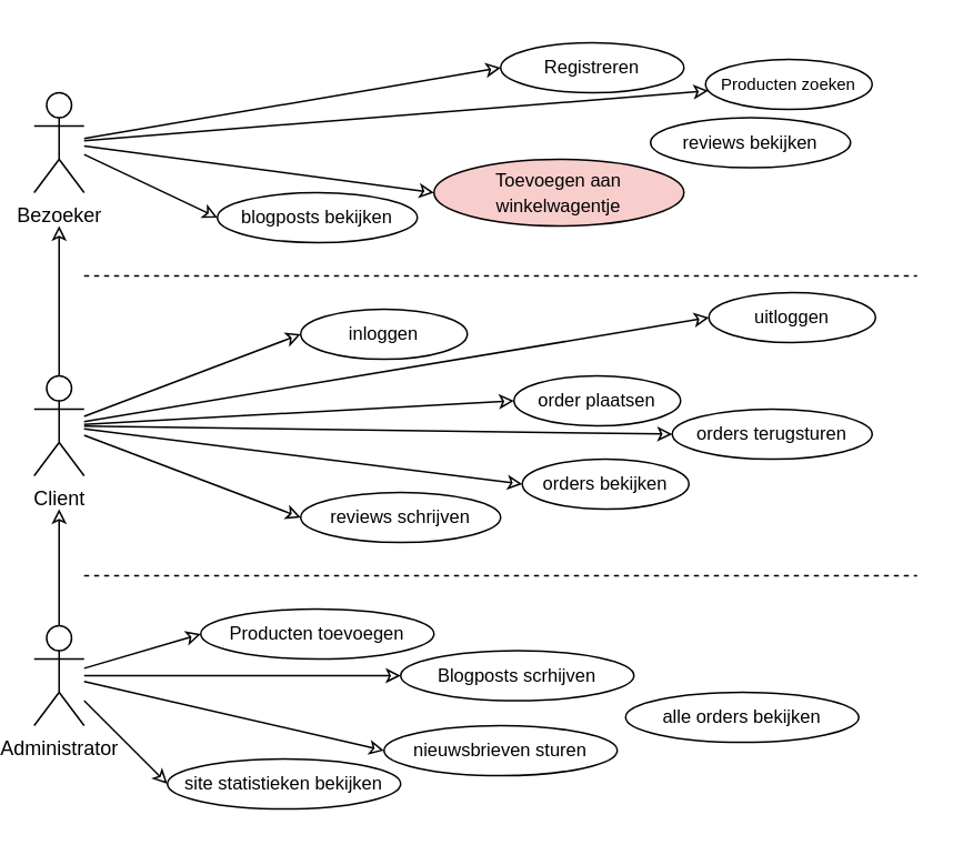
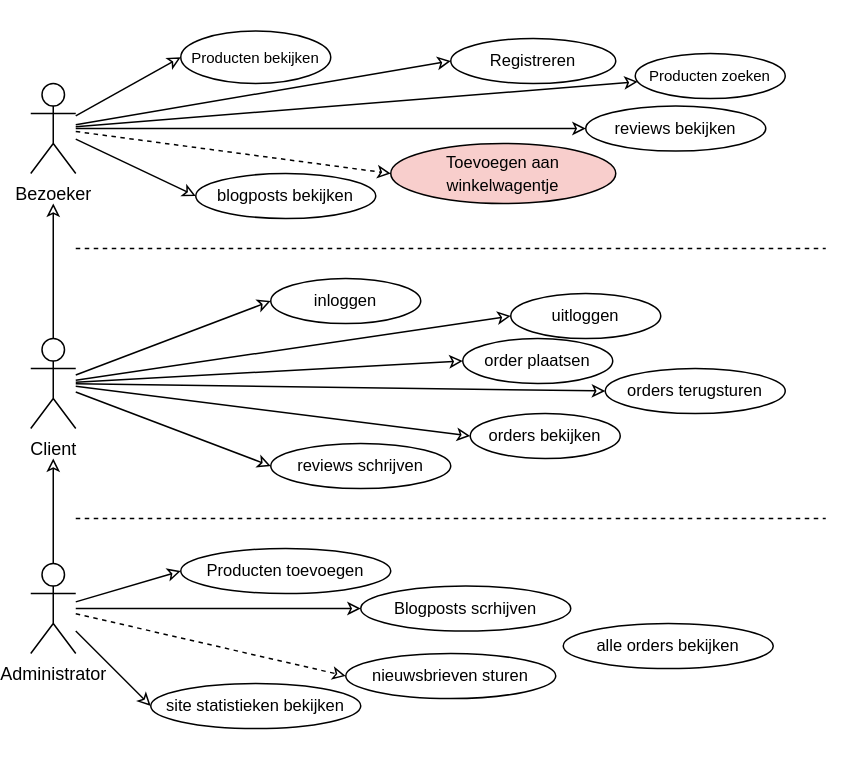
  <mxCell id="0" />
  <mxCell id="1" parent="0" />
+ <mxCell id="2" style="rounded=0;orthogonalLoop=1;jettySize=auto;html=1;entryX=0;entryY=0.5;entryDx=0;entryDy=0;endArrow=classic;endFill=0;" parent="1" source="8" target="23" edge="1"><mxGeometry relative="1" as="geometry" /></mxCell>
  <mxCell id="3" style="edgeStyle=none;rounded=0;orthogonalLoop=1;jettySize=auto;html=1;entryX=0;entryY=0.5;entryDx=0;entryDy=0;endArrow=classic;endFill=0;" parent="1" source="8" target="24" edge="1"><mxGeometry relative="1" as="geometry" /></mxCell>
- <mxCell id="4" style="edgeStyle=none;rounded=0;orthogonalLoop=1;jettySize=auto;html=1;entryX=0;entryY=0.5;entryDx=0;entryDy=0;endArrow=classic;endFill=0;" parent="1" source="8" target="31" edge="1"><mxGeometry relative="1" as="geometry" /></mxCell>
+ <mxCell id="4" style="edgeStyle=none;rounded=0;orthogonalLoop=1;jettySize=auto;html=1;entryX=0;entryY=0.5;entryDx=0;entryDy=0;endArrow=classic;endFill=0;dashed=1;" parent="1" source="8" target="31" edge="1"><mxGeometry relative="1" as="geometry" /></mxCell>
  <mxCell id="5" style="edgeStyle=none;rounded=0;orthogonalLoop=1;jettySize=auto;html=1;entryX=0;entryY=0.5;entryDx=0;entryDy=0;endArrow=classic;endFill=0;" parent="1" source="8" target="34" edge="1"><mxGeometry relative="1" as="geometry" /></mxCell>
  <mxCell id="6" style="edgeStyle=none;rounded=0;orthogonalLoop=1;jettySize=auto;html=1;endArrow=classic;endFill=0;" parent="1" source="8" target="36" edge="1"><mxGeometry relative="1" as="geometry" /></mxCell>
+ <mxCell id="7" style="edgeStyle=none;rounded=0;orthogonalLoop=1;jettySize=auto;html=1;entryX=0;entryY=0.5;entryDx=0;entryDy=0;endArrow=classic;endFill=0;" parent="1" source="8" target="38" edge="1"><mxGeometry relative="1" as="geometry" /></mxCell>
  <mxCell id="8" value="Bezoeker" style="shape=umlActor;verticalLabelPosition=bottom;verticalAlign=top;html=1;outlineConnect=0;" parent="1" vertex="1"><mxGeometry x="20" y="55" width="30" height="60" as="geometry" /></mxCell>
  <mxCell id="9" style="edgeStyle=orthogonalEdgeStyle;rounded=0;orthogonalLoop=1;jettySize=auto;html=1;endArrow=classic;endFill=0;" parent="1" source="16" edge="1"><mxGeometry relative="1" as="geometry"><mxPoint x="35" y="135" as="targetPoint" /></mxGeometry></mxCell>
  <mxCell id="10" style="edgeStyle=none;rounded=0;orthogonalLoop=1;jettySize=auto;html=1;entryX=0;entryY=0.5;entryDx=0;entryDy=0;endArrow=classic;endFill=0;" parent="1" source="16" target="29" edge="1"><mxGeometry relative="1" as="geometry" /></mxCell>
  <mxCell id="11" style="edgeStyle=none;rounded=0;orthogonalLoop=1;jettySize=auto;html=1;entryX=0;entryY=0.5;entryDx=0;entryDy=0;endArrow=classic;endFill=0;" parent="1" source="16" target="30" edge="1"><mxGeometry relative="1" as="geometry" /></mxCell>
  <mxCell id="12" style="edgeStyle=none;rounded=0;orthogonalLoop=1;jettySize=auto;html=1;entryX=0;entryY=0.5;entryDx=0;entryDy=0;endArrow=classic;endFill=0;" parent="1" source="16" target="32" edge="1"><mxGeometry relative="1" as="geometry" /></mxCell>
  <mxCell id="13" style="edgeStyle=none;rounded=0;orthogonalLoop=1;jettySize=auto;html=1;entryX=0;entryY=0.5;entryDx=0;entryDy=0;endArrow=classic;endFill=0;" parent="1" source="16" target="33" edge="1"><mxGeometry relative="1" as="geometry" /></mxCell>
  <mxCell id="14" style="edgeStyle=none;rounded=0;orthogonalLoop=1;jettySize=auto;html=1;endArrow=classic;endFill=0;entryX=0;entryY=0.5;entryDx=0;entryDy=0;" parent="1" source="16" target="35" edge="1"><mxGeometry relative="1" as="geometry" /></mxCell>
  <mxCell id="15" style="edgeStyle=none;rounded=0;orthogonalLoop=1;jettySize=auto;html=1;entryX=0;entryY=0.5;entryDx=0;entryDy=0;endArrow=classic;endFill=0;" parent="1" source="16" target="37" edge="1"><mxGeometry relative="1" as="geometry" /></mxCell>
  <mxCell id="16" value="Client" style="shape=umlActor;verticalLabelPosition=bottom;verticalAlign=top;html=1;outlineConnect=0;" parent="1" vertex="1"><mxGeometry x="20" y="225" width="30" height="60" as="geometry" /></mxCell>
  <mxCell id="17" style="edgeStyle=orthogonalEdgeStyle;rounded=0;orthogonalLoop=1;jettySize=auto;html=1;endArrow=classic;endFill=0;" parent="1" source="22" edge="1"><mxGeometry relative="1" as="geometry"><mxPoint x="35" y="305" as="targetPoint" /></mxGeometry></mxCell>
  <mxCell id="18" style="edgeStyle=none;rounded=0;orthogonalLoop=1;jettySize=auto;html=1;entryX=0;entryY=0.5;entryDx=0;entryDy=0;endArrow=classic;endFill=0;" parent="1" source="22" target="25" edge="1"><mxGeometry relative="1" as="geometry" /></mxCell>
  <mxCell id="19" style="edgeStyle=none;rounded=0;orthogonalLoop=1;jettySize=auto;html=1;entryX=0;entryY=0.5;entryDx=0;entryDy=0;endArrow=classic;endFill=0;" parent="1" source="22" target="26" edge="1"><mxGeometry relative="1" as="geometry" /></mxCell>
- <mxCell id="20" style="edgeStyle=none;rounded=0;orthogonalLoop=1;jettySize=auto;html=1;endArrow=classic;endFill=0;entryX=0;entryY=0.5;entryDx=0;entryDy=0;" parent="1" source="22" target="28" edge="1"><mxGeometry relative="1" as="geometry"><mxPoint x="320" y="455" as="targetPoint" /></mxGeometry></mxCell>
+ <mxCell id="20" style="edgeStyle=none;rounded=0;orthogonalLoop=1;jettySize=auto;html=1;endArrow=classic;endFill=0;entryX=0;entryY=0.5;entryDx=0;entryDy=0;dashed=1;" parent="1" source="22" target="28" edge="1"><mxGeometry relative="1" as="geometry"><mxPoint x="320" y="455" as="targetPoint" /></mxGeometry></mxCell>
  <mxCell id="21" style="edgeStyle=none;rounded=0;orthogonalLoop=1;jettySize=auto;html=1;entryX=0;entryY=0.5;entryDx=0;entryDy=0;endArrow=classic;endFill=0;" parent="1" source="22" target="41" edge="1"><mxGeometry relative="1" as="geometry" /></mxCell>
  <mxCell id="22" value="Administrator" style="shape=umlActor;verticalLabelPosition=bottom;verticalAlign=top;html=1;outlineConnect=0;" parent="1" vertex="1"><mxGeometry x="20" y="375" width="30" height="60" as="geometry" /></mxCell>
+ <mxCell id="23" value="&lt;font style=&quot;font-size: 10px&quot;&gt;Producten bekijken&lt;/font&gt;" style="ellipse;whiteSpace=wrap;html=1;" parent="1" vertex="1"><mxGeometry x="120" y="20" width="100" height="35" as="geometry" /></mxCell>
  <mxCell id="24" value="&lt;font style=&quot;font-size: 11px&quot;&gt;Registreren&lt;/font&gt;" style="ellipse;whiteSpace=wrap;html=1;" parent="1" vertex="1"><mxGeometry x="300" y="25" width="110" height="30" as="geometry" /></mxCell>
  <mxCell id="25" value="&lt;font style=&quot;font-size: 11px&quot;&gt;Producten toevoegen&lt;/font&gt;" style="ellipse;whiteSpace=wrap;html=1;" parent="1" vertex="1"><mxGeometry x="120" y="365" width="140" height="30" as="geometry" /></mxCell>
  <mxCell id="26" value="&lt;font style=&quot;font-size: 11px&quot;&gt;Blogposts scrhijven&lt;/font&gt;" style="ellipse;whiteSpace=wrap;html=1;" parent="1" vertex="1"><mxGeometry x="240" y="390" width="140" height="30" as="geometry" /></mxCell>
  <mxCell id="27" value="&lt;font style=&quot;font-size: 11px&quot;&gt;alle orders bekijken&lt;/font&gt;" style="ellipse;whiteSpace=wrap;html=1;" parent="1" vertex="1"><mxGeometry x="375" y="415" width="140" height="30" as="geometry" /></mxCell>
  <mxCell id="28" value="&lt;font style=&quot;font-size: 11px&quot;&gt;nieuwsbrieven sturen&lt;/font&gt;" style="ellipse;whiteSpace=wrap;html=1;" parent="1" vertex="1"><mxGeometry x="230" y="435" width="140" height="30" as="geometry" /></mxCell>
  <mxCell id="29" value="&lt;font style=&quot;font-size: 11px&quot;&gt;inloggen&lt;/font&gt;" style="ellipse;whiteSpace=wrap;html=1;" parent="1" vertex="1"><mxGeometry x="180" y="185" width="100" height="30" as="geometry" /></mxCell>
- <mxCell id="30" value="&lt;font style=&quot;font-size: 11px&quot;&gt;uitloggen&lt;/font&gt;" style="ellipse;whiteSpace=wrap;html=1;" parent="1" vertex="1"><mxGeometry x="425" y="175" width="100" height="30" as="geometry" /></mxCell>
+ <mxCell id="30" value="&lt;font style=&quot;font-size: 11px&quot;&gt;uitloggen&lt;/font&gt;" style="ellipse;whiteSpace=wrap;html=1;" parent="1" vertex="1"><mxGeometry x="340" y="195" width="100" height="30" as="geometry" /></mxCell>
  <mxCell id="31" value="&lt;font style=&quot;font-size: 11px&quot;&gt;Toevoegen aan winkelwagentje&lt;/font&gt;" style="ellipse;whiteSpace=wrap;html=1;fillColor=#f8cecc;" parent="1" vertex="1"><mxGeometry x="260" y="95" width="150" height="40" as="geometry" /></mxCell>
  <mxCell id="32" value="&lt;font style=&quot;font-size: 11px&quot;&gt;order plaatsen&lt;/font&gt;" style="ellipse;whiteSpace=wrap;html=1;" parent="1" vertex="1"><mxGeometry x="308" y="225" width="100" height="30" as="geometry" /></mxCell>
  <mxCell id="33" value="&lt;font style=&quot;font-size: 11px&quot;&gt;orders bekijken&lt;/font&gt;" style="ellipse;whiteSpace=wrap;html=1;" parent="1" vertex="1"><mxGeometry x="313" y="275" width="100" height="30" as="geometry" /></mxCell>
  <mxCell id="34" value="&lt;font style=&quot;font-size: 11px&quot;&gt;blogposts bekijken&lt;/font&gt;" style="ellipse;whiteSpace=wrap;html=1;" parent="1" vertex="1"><mxGeometry x="130" y="115" width="120" height="30" as="geometry" /></mxCell>
  <mxCell id="35" value="&lt;font style=&quot;font-size: 11px&quot;&gt;orders terugsturen&lt;/font&gt;" style="ellipse;whiteSpace=wrap;html=1;" parent="1" vertex="1"><mxGeometry x="403" y="245" width="120" height="30" as="geometry" /></mxCell>
  <mxCell id="36" value="&lt;font style=&quot;font-size: 10px&quot;&gt;Producten zoeken&lt;/font&gt;" style="ellipse;whiteSpace=wrap;html=1;" parent="1" vertex="1"><mxGeometry x="423" y="35" width="100" height="30" as="geometry" /></mxCell>
  <mxCell id="37" value="&lt;font style=&quot;font-size: 11px&quot;&gt;reviews schrijven&lt;/font&gt;" style="ellipse;whiteSpace=wrap;html=1;" parent="1" vertex="1"><mxGeometry x="180" y="295" width="120" height="30" as="geometry" /></mxCell>
  <mxCell id="38" value="&lt;font style=&quot;font-size: 11px&quot;&gt;reviews bekijken&lt;/font&gt;" style="ellipse;whiteSpace=wrap;html=1;" parent="1" vertex="1"><mxGeometry x="390" y="70" width="120" height="30" as="geometry" /></mxCell>
  <mxCell id="39" value="" style="endArrow=none;dashed=1;html=1;" parent="1" edge="1"><mxGeometry width="50" height="50" relative="1" as="geometry"><mxPoint x="50" y="165" as="sourcePoint" /><mxPoint x="550" y="165" as="targetPoint" /></mxGeometry></mxCell>
  <mxCell id="40" value="" style="endArrow=none;dashed=1;html=1;" parent="1" edge="1"><mxGeometry width="50" height="50" relative="1" as="geometry"><mxPoint x="50" y="345" as="sourcePoint" /><mxPoint x="550" y="345" as="targetPoint" /></mxGeometry></mxCell>
  <mxCell id="41" value="&lt;font style=&quot;font-size: 11px&quot;&gt;site statistieken bekijken&lt;/font&gt;" style="ellipse;whiteSpace=wrap;html=1;" parent="1" vertex="1"><mxGeometry x="100" y="455" width="140" height="30" as="geometry" /></mxCell>
